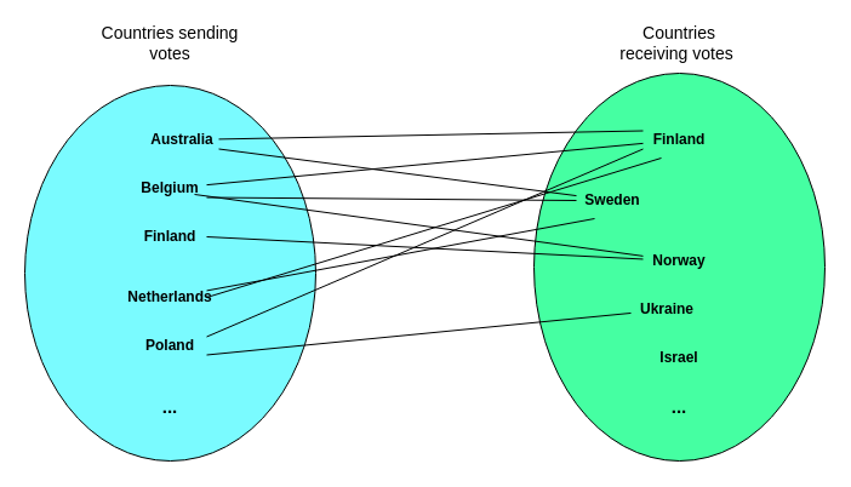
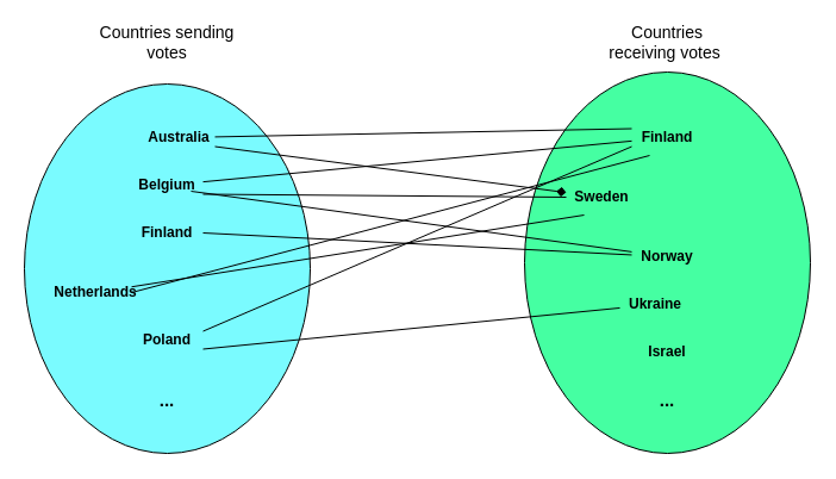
  <mxCell id="0" />
  <mxCell id="1" parent="0" />
  <mxCell id="2" value="" style="ellipse;whiteSpace=wrap;html=1;direction=south;fillColor=#7AFBFF;" vertex="1" parent="1"><mxGeometry x="20" y="70" width="240" height="310" as="geometry" /></mxCell>
  <mxCell id="3" value="" style="ellipse;whiteSpace=wrap;html=1;direction=south;fillColor=#45FFA2;" vertex="1" parent="1"><mxGeometry x="440" y="60" width="240" height="320" as="geometry" /></mxCell>
  <mxCell id="4" value="&lt;font style=&quot;font-size: 14px;&quot;&gt;Countries sending votes&lt;/font&gt;" style="text;html=1;strokeColor=none;fillColor=none;align=center;verticalAlign=middle;whiteSpace=wrap;rounded=0;" vertex="1" parent="1"><mxGeometry x="80" y="20" width="120" height="30" as="geometry" /></mxCell>
  <mxCell id="5" value="&lt;font style=&quot;font-size: 14px;&quot;&gt;Countries receiving votes&amp;nbsp;&lt;/font&gt;" style="text;html=1;strokeColor=none;fillColor=none;align=center;verticalAlign=middle;whiteSpace=wrap;rounded=0;" vertex="1" parent="1"><mxGeometry x="510" y="20" width="100" height="30" as="geometry" /></mxCell>
  <mxCell id="6" value="&lt;b&gt;Finland&lt;/b&gt;" style="text;html=1;strokeColor=none;fillColor=none;align=center;verticalAlign=middle;whiteSpace=wrap;rounded=0;" vertex="1" parent="1"><mxGeometry x="530" y="100" width="60" height="30" as="geometry" /></mxCell>
  <mxCell id="7" value="&lt;b&gt;Sweden&lt;/b&gt;" style="text;html=1;strokeColor=none;fillColor=none;align=center;verticalAlign=middle;whiteSpace=wrap;rounded=0;" vertex="1" parent="1"><mxGeometry x="475" y="150" width="60" height="30" as="geometry" /></mxCell>
  <mxCell id="8" value="&lt;b&gt;Norway&lt;/b&gt;" style="text;html=1;strokeColor=none;fillColor=none;align=center;verticalAlign=middle;whiteSpace=wrap;rounded=0;" vertex="1" parent="1"><mxGeometry x="530" y="200" width="60" height="30" as="geometry" /></mxCell>
  <mxCell id="9" value="&lt;b&gt;Ukraine&lt;/b&gt;" style="text;html=1;strokeColor=none;fillColor=none;align=center;verticalAlign=middle;whiteSpace=wrap;rounded=0;" vertex="1" parent="1"><mxGeometry x="520" y="240" width="60" height="30" as="geometry" /></mxCell>
  <mxCell id="10" value="&lt;b&gt;Israel&lt;/b&gt;" style="text;html=1;strokeColor=none;fillColor=none;align=center;verticalAlign=middle;whiteSpace=wrap;rounded=0;" vertex="1" parent="1"><mxGeometry x="530" y="280" width="60" height="30" as="geometry" /></mxCell>
  <mxCell id="11" value="&lt;font style=&quot;font-size: 15px;&quot;&gt;&lt;b&gt;...&lt;/b&gt;&lt;/font&gt;" style="text;html=1;strokeColor=none;fillColor=none;align=center;verticalAlign=middle;whiteSpace=wrap;rounded=0;" vertex="1" parent="1"><mxGeometry x="530" y="320" width="60" height="30" as="geometry" /></mxCell>
  <mxCell id="12" value="&lt;b&gt;Australia&lt;/b&gt;" style="text;html=1;strokeColor=none;fillColor=none;align=center;verticalAlign=middle;whiteSpace=wrap;rounded=0;" vertex="1" parent="1"><mxGeometry x="120" y="100" width="60" height="30" as="geometry" /></mxCell>
  <mxCell id="13" value="&lt;b&gt;Belgium&lt;/b&gt;" style="text;html=1;strokeColor=none;fillColor=none;align=center;verticalAlign=middle;whiteSpace=wrap;rounded=0;" vertex="1" parent="1"><mxGeometry x="110" y="140" width="60" height="30" as="geometry" /></mxCell>
  <mxCell id="14" value="&lt;b&gt;Finland&lt;/b&gt;" style="text;html=1;strokeColor=none;fillColor=none;align=center;verticalAlign=middle;whiteSpace=wrap;rounded=0;" vertex="1" parent="1"><mxGeometry x="110" y="180" width="60" height="30" as="geometry" /></mxCell>
- <mxCell id="15" value="&lt;b&gt;Netherlands&lt;/b&gt;" style="text;html=1;strokeColor=none;fillColor=none;align=center;verticalAlign=middle;whiteSpace=wrap;rounded=0;" vertex="1" parent="1"><mxGeometry x="110" y="230" width="60" height="30" as="geometry" /></mxCell>
+ <mxCell id="15" value="&lt;b&gt;Netherlands&lt;/b&gt;" style="text;html=1;strokeColor=none;fillColor=none;align=center;verticalAlign=middle;whiteSpace=wrap;rounded=0;" vertex="1" parent="1"><mxGeometry x="50" y="230" width="60" height="30" as="geometry" /></mxCell>
  <mxCell id="16" value="&lt;b&gt;Poland&lt;/b&gt;" style="text;html=1;strokeColor=none;fillColor=none;align=center;verticalAlign=middle;whiteSpace=wrap;rounded=0;" vertex="1" parent="1"><mxGeometry x="110" y="270" width="60" height="30" as="geometry" /></mxCell>
  <mxCell id="17" value="&lt;font style=&quot;font-size: 15px;&quot;&gt;&lt;b&gt;...&lt;/b&gt;&lt;/font&gt;" style="text;html=1;strokeColor=none;fillColor=none;align=center;verticalAlign=middle;whiteSpace=wrap;rounded=0;" vertex="1" parent="1"><mxGeometry x="110" y="320" width="60" height="30" as="geometry" /></mxCell>
  <mxCell id="18" value="" style="endArrow=none;html=1;rounded=0;entryX=0;entryY=0.25;entryDx=0;entryDy=0;" edge="1" parent="1" source="12" target="6"><mxGeometry width="50" height="50" relative="1" as="geometry"><mxPoint x="180" y="110" as="sourcePoint" /><mxPoint x="230" y="60" as="targetPoint" /></mxGeometry></mxCell>
- <mxCell id="19" value="" style="endArrow=none;html=1;rounded=0;exitX=1;exitY=0.75;exitDx=0;exitDy=0;" edge="1" parent="1" source="12" target="7"><mxGeometry width="50" height="50" relative="1" as="geometry"><mxPoint x="280" y="300" as="sourcePoint" /><mxPoint x="330" y="250" as="targetPoint" /></mxGeometry></mxCell>
+ <mxCell id="19" value="" style="endArrow=diamond;html=1;rounded=0;exitX=1;exitY=0.75;exitDx=0;exitDy=0;" edge="1" parent="1" source="12" target="7"><mxGeometry width="50" height="50" relative="1" as="geometry"><mxPoint x="280" y="300" as="sourcePoint" /><mxPoint x="330" y="250" as="targetPoint" /></mxGeometry></mxCell>
  <mxCell id="20" value="" style="endArrow=none;html=1;rounded=0;" edge="1" parent="1" source="13" target="6"><mxGeometry width="50" height="50" relative="1" as="geometry"><mxPoint x="280" y="300" as="sourcePoint" /><mxPoint x="330" y="250" as="targetPoint" /></mxGeometry></mxCell>
  <mxCell id="21" value="" style="endArrow=none;html=1;rounded=0;exitX=1;exitY=0.75;exitDx=0;exitDy=0;entryX=0;entryY=0.5;entryDx=0;entryDy=0;" edge="1" parent="1" source="13" target="7"><mxGeometry width="50" height="50" relative="1" as="geometry"><mxPoint x="280" y="300" as="sourcePoint" /><mxPoint x="330" y="250" as="targetPoint" /></mxGeometry></mxCell>
  <mxCell id="22" value="" style="endArrow=none;html=1;rounded=0;exitX=1;exitY=0.5;exitDx=0;exitDy=0;" edge="1" parent="1" source="14" target="8"><mxGeometry width="50" height="50" relative="1" as="geometry"><mxPoint x="280" y="300" as="sourcePoint" /><mxPoint x="330" y="250" as="targetPoint" /></mxGeometry></mxCell>
  <mxCell id="23" value="" style="endArrow=none;html=1;rounded=0;exitX=1;exitY=0.5;exitDx=0;exitDy=0;entryX=0.25;entryY=1;entryDx=0;entryDy=0;" edge="1" parent="1" source="15" target="6"><mxGeometry width="50" height="50" relative="1" as="geometry"><mxPoint x="280" y="300" as="sourcePoint" /><mxPoint x="330" y="250" as="targetPoint" /></mxGeometry></mxCell>
  <mxCell id="24" value="" style="endArrow=none;html=1;rounded=0;entryX=0.25;entryY=1;entryDx=0;entryDy=0;" edge="1" parent="1" source="15" target="7"><mxGeometry width="50" height="50" relative="1" as="geometry"><mxPoint x="280" y="300" as="sourcePoint" /><mxPoint x="330" y="250" as="targetPoint" /></mxGeometry></mxCell>
  <mxCell id="25" value="" style="endArrow=none;html=1;rounded=0;exitX=1;exitY=0.25;exitDx=0;exitDy=0;entryX=0;entryY=0.75;entryDx=0;entryDy=0;" edge="1" parent="1" source="16" target="6"><mxGeometry width="50" height="50" relative="1" as="geometry"><mxPoint x="280" y="250" as="sourcePoint" /><mxPoint x="330" y="200" as="targetPoint" /></mxGeometry></mxCell>
  <mxCell id="26" value="" style="endArrow=none;html=1;rounded=0;exitX=1;exitY=0.75;exitDx=0;exitDy=0;" edge="1" parent="1" source="16" target="9"><mxGeometry width="50" height="50" relative="1" as="geometry"><mxPoint x="60" y="320" as="sourcePoint" /><mxPoint x="110" y="270" as="targetPoint" /></mxGeometry></mxCell>
  <mxCell id="27" value="" style="endArrow=none;html=1;rounded=0;" edge="1" parent="1" target="8"><mxGeometry width="50" height="50" relative="1" as="geometry"><mxPoint x="160" y="160" as="sourcePoint" /><mxPoint x="210" y="110" as="targetPoint" /></mxGeometry></mxCell>
